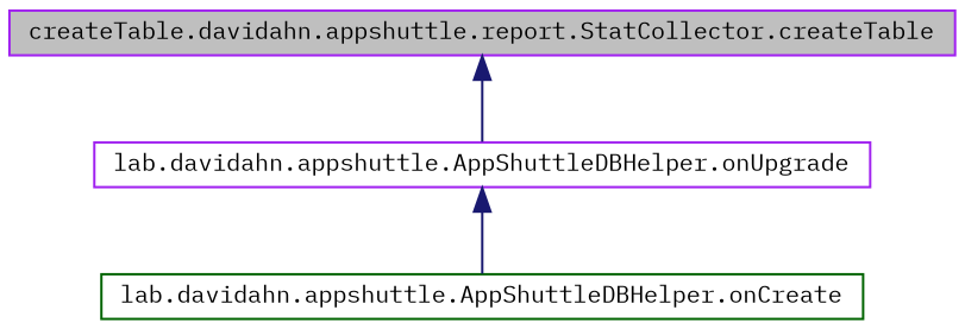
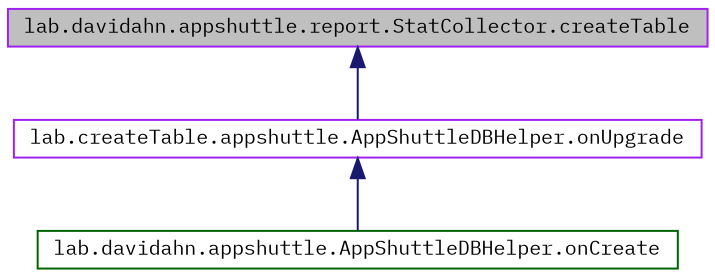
  digraph {
    fontname="IBM Plex Mono"
    rankdir=TB
    node [color=purple fillcolor=white fontname="IBM Plex Mono" fontsize=10 shape=record style=filled]
    edge [color=midnightblue dir=back fontname="IBM Plex Mono" fontsize=10 labelfontname=Helvetica labelfontsize=10 style=solid]
-   n1 [fillcolor=grey75 fontcolor=black height=0.2 label="createTable.davidahn.appshuttle.report.StatCollector.createTable" width=0.4]
-   n2 [height=0.2 label="lab.davidahn.appshuttle.AppShuttleDBHelper.onUpgrade" width=0.4]
+   n1 [fillcolor=grey75 fontcolor=black height=0.2 label="lab.davidahn.appshuttle.report.StatCollector.createTable" width=0.4]
+   n2 [height=0.2 label="lab.createTable.appshuttle.AppShuttleDBHelper.onUpgrade" width=0.4]
    n3 [color=darkgreen height=0.2 label="lab.davidahn.appshuttle.AppShuttleDBHelper.onCreate" width=0.4]
    n1 -> n2
    n2 -> n3
  }
